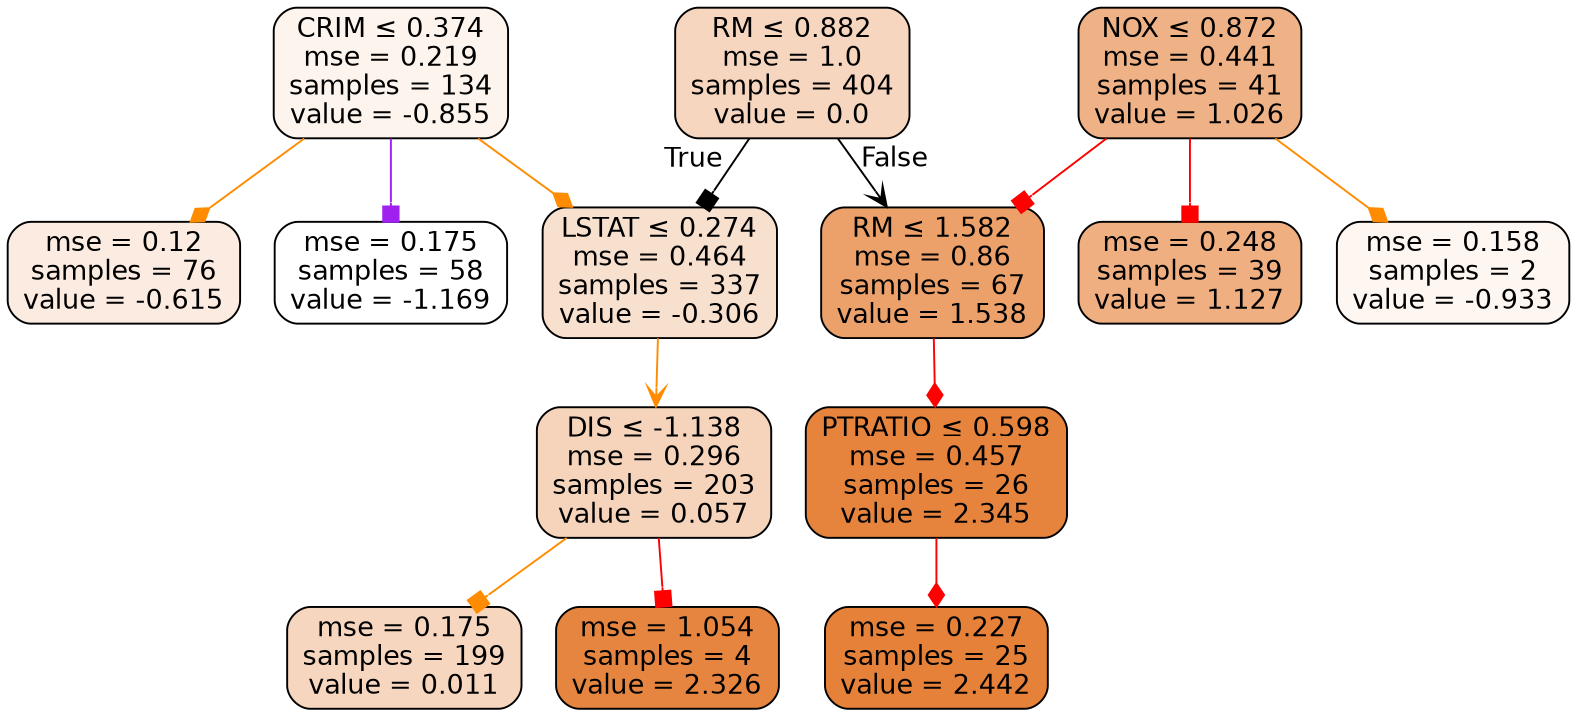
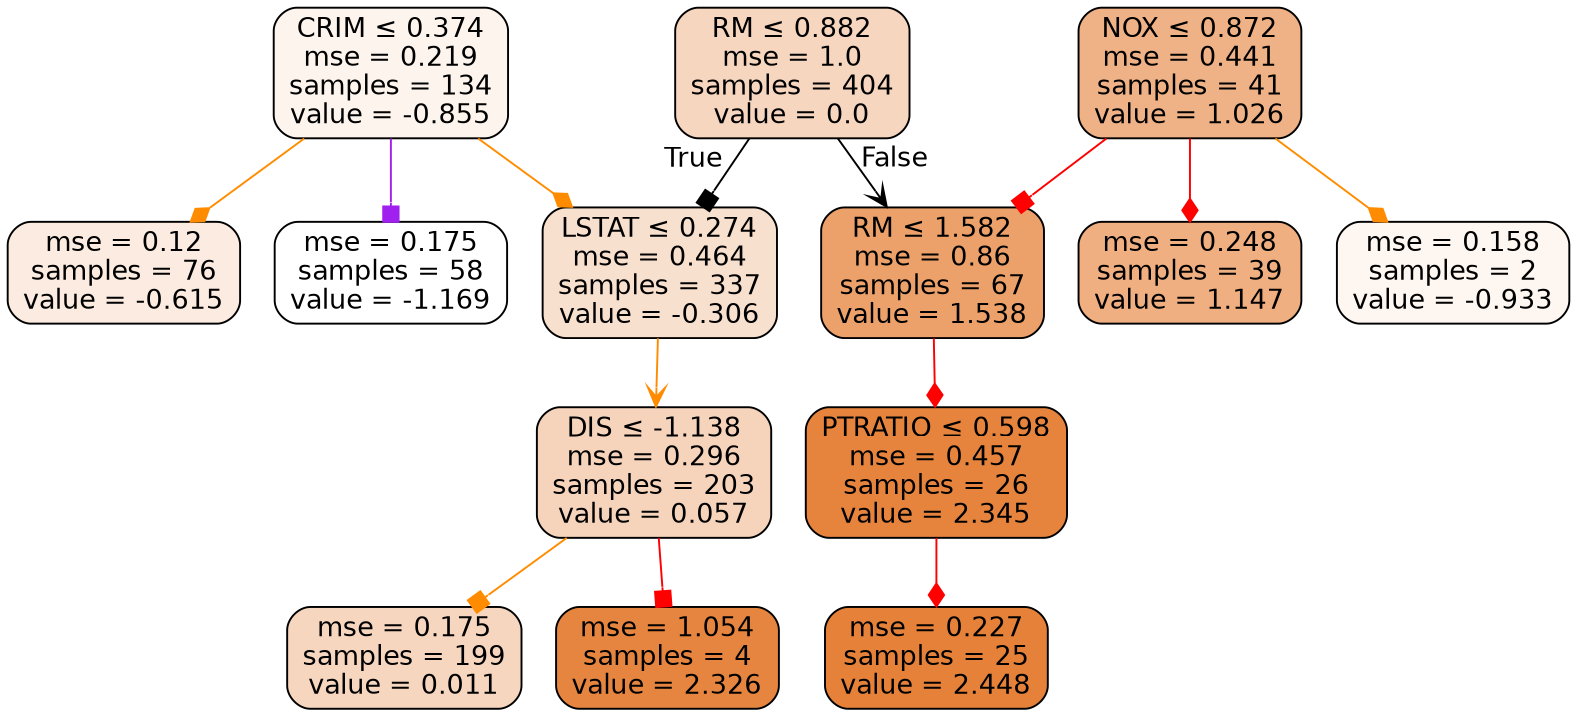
  digraph {
    node [color=black fillcolor="#e5813953" fontname=helvetica shape=box style="filled, rounded"]
    edge [arrowhead=box color=darkorange fontname=helvetica]
    n1 [label=<RM &le; 0.882<br/>mse = 1.0<br/>samples = 404<br/>value = 0.0>]
    n2 [fillcolor="#e581393d" label=<LSTAT &le; 0.274<br/>mse = 0.464<br/>samples = 337<br/>value = -0.306>]
    n3 [fillcolor="#e58139bf" label=<RM &le; 1.582<br/>mse = 0.86<br/>samples = 67<br/>value = 1.538>]
    n4 [fillcolor="#e5813957" label=<DIS &le; -1.138<br/>mse = 0.296<br/>samples = 203<br/>value = 0.057>]
    n5 [fillcolor="#e58139f8" label=<PTRATIO &le; 0.598<br/>mse = 0.457<br/>samples = 26<br/>value = 2.345>]
    n6 [fillcolor="#e58139f7" label=<mse = 1.054<br/>samples = 4<br/>value = 2.326>]
    n7 [label=<mse = 0.175<br/>samples = 199<br/>value = 0.011>]
    n8 [fillcolor="#e5813916" label=<CRIM &le; 0.374<br/>mse = 0.219<br/>samples = 134<br/>value = -0.855>]
    n9 [fillcolor="#e5813927" label=<mse = 0.12<br/>samples = 76<br/>value = -0.615>]
    n10 [fillcolor="#e5813900" label=<mse = 0.175<br/>samples = 58<br/>value = -1.169>]
    n11 [fillcolor="#e581399b" label=<NOX &le; 0.872<br/>mse = 0.441<br/>samples = 41<br/>value = 1.026>]
-   n12 [fillcolor="#e58139a2" label=<mse = 0.248<br/>samples = 39<br/>value = 1.127>]
+   n12 [fillcolor="#e58139a2" label=<mse = 0.248<br/>samples = 39<br/>value = 1.147>]
    n13 [fillcolor="#e5813911" label=<mse = 0.158<br/>samples = 2<br/>value = -0.933>]
-   n14 [fillcolor="#e58139ff" label=<mse = 0.227<br/>samples = 25<br/>value = 2.442>]
+   n14 [fillcolor="#e58139ff" label=<mse = 0.227<br/>samples = 25<br/>value = 2.448>]
    n1 -> n2 [color=black headlabel=True labelangle=45 labeldistance=2.5]
    n1 -> n3 [arrowhead=vee color=black headlabel=False labelangle=-45 labeldistance=2.5]
    n2 -> n4 [arrowhead=vee]
    n3 -> n5 [arrowhead=diamond color=red]
    n4 -> n6 [color=red]
    n4 -> n7
    n5 -> n14 [arrowhead=diamond color=red]
    n8 -> n2 [arrowhead=diamond]
    n8 -> n9 [arrowhead=diamond]
    n8 -> n10 [color=purple]
    n11 -> n3 [color=red]
-   n11 -> n12 [color=red]
+   n11 -> n12 [arrowhead=diamond color=red]
    n11 -> n13 [arrowhead=diamond]
  }
